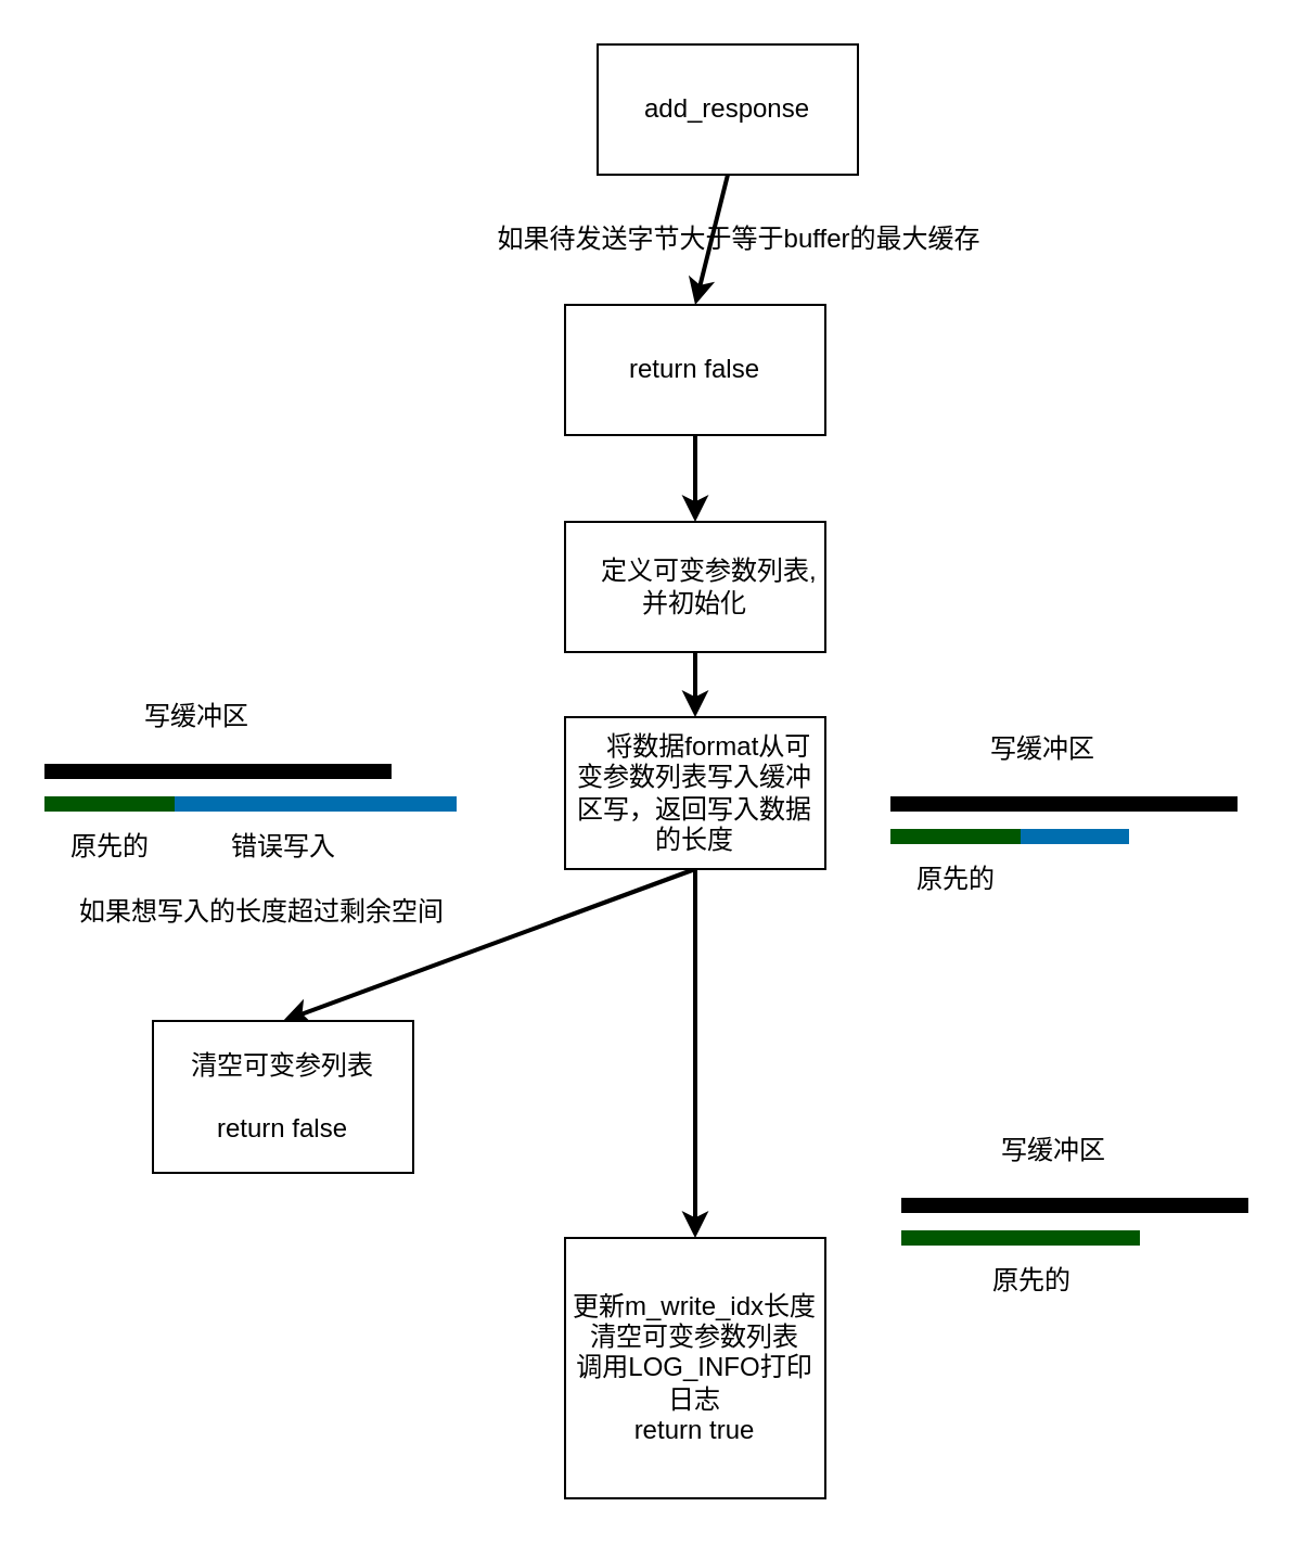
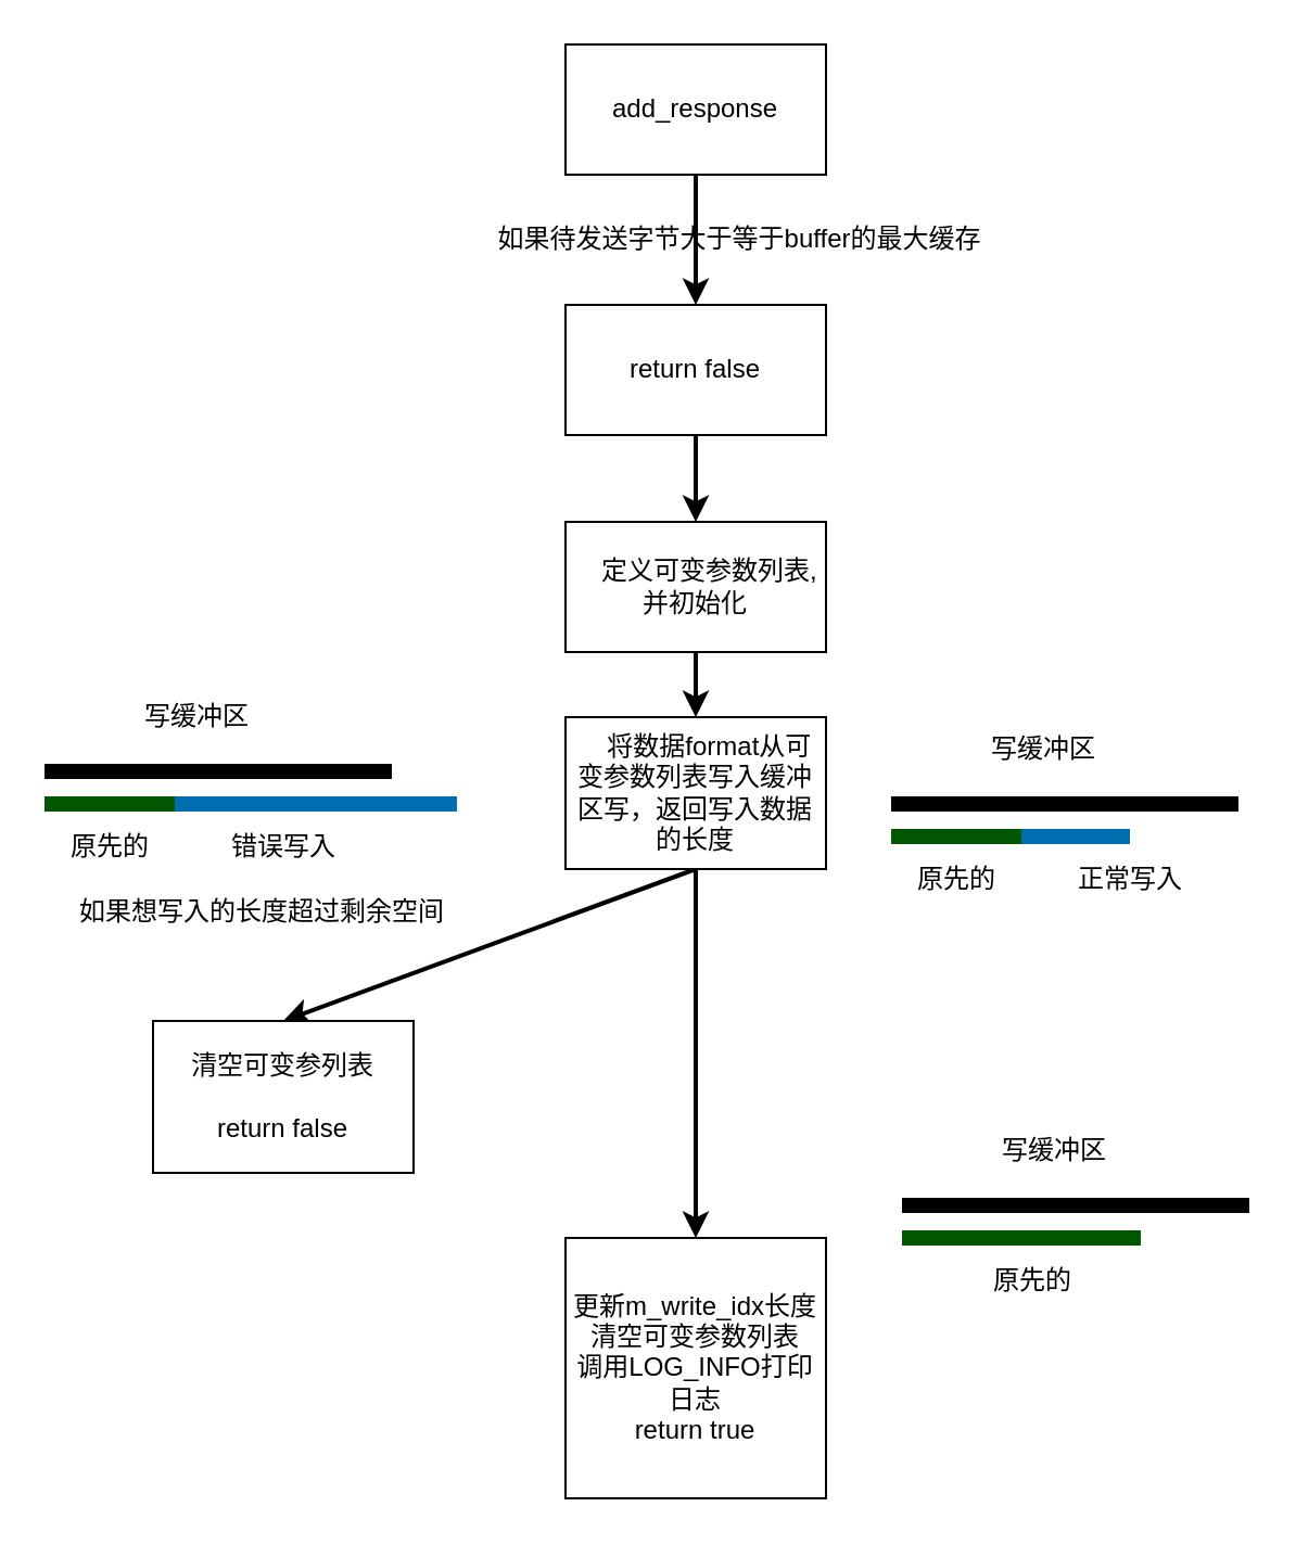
  <mxCell id="0" />
  <mxCell id="1" parent="0" />
  <mxCell id="2" style="edgeStyle=none;html=1;exitX=0.5;exitY=1;exitDx=0;exitDy=0;entryX=0.5;entryY=0;entryDx=0;entryDy=0;strokeColor=#000000;strokeWidth=2;" parent="1" source="3" target="5" edge="1"><mxGeometry relative="1" as="geometry" /></mxCell>
- <mxCell id="3" value="add_response" style="whiteSpace=wrap;html=1;" parent="1" vertex="1"><mxGeometry x="275" y="20" width="120" height="60" as="geometry" /></mxCell>
+ <mxCell id="3" value="add_response" style="whiteSpace=wrap;html=1;" parent="1" vertex="1"><mxGeometry x="260" y="20" width="120" height="60" as="geometry" /></mxCell>
  <mxCell id="4" style="edgeStyle=none;html=1;exitX=0.5;exitY=1;exitDx=0;exitDy=0;entryX=0.5;entryY=0;entryDx=0;entryDy=0;fontColor=#000000;strokeColor=#000000;strokeWidth=2;" parent="1" source="5" target="8" edge="1"><mxGeometry relative="1" as="geometry" /></mxCell>
  <mxCell id="5" value="return false" style="whiteSpace=wrap;html=1;" parent="1" vertex="1"><mxGeometry x="260" y="140" width="120" height="60" as="geometry" /></mxCell>
  <mxCell id="6" value="&lt;font color=&quot;#000000&quot;&gt;如果待发送字节大于等于buffer的最大缓存&lt;/font&gt;" style="text;html=1;align=center;verticalAlign=middle;resizable=0;points=[];autosize=1;strokeColor=none;fillColor=none;" parent="1" vertex="1"><mxGeometry x="220" y="100" width="240" height="20" as="geometry" /></mxCell>
  <mxCell id="7" style="edgeStyle=none;html=1;exitX=0.5;exitY=1;exitDx=0;exitDy=0;entryX=0.5;entryY=0;entryDx=0;entryDy=0;fontColor=#000000;strokeColor=#000000;strokeWidth=2;" parent="1" source="8" target="11" edge="1"><mxGeometry relative="1" as="geometry" /></mxCell>
  <mxCell id="8" value="&lt;div&gt;&amp;nbsp; &amp;nbsp; 定义可变参数列表,并初始化&lt;/div&gt;" style="whiteSpace=wrap;html=1;" parent="1" vertex="1"><mxGeometry x="260" y="240" width="120" height="60" as="geometry" /></mxCell>
  <mxCell id="9" style="edgeStyle=none;html=1;exitX=0.5;exitY=1;exitDx=0;exitDy=0;entryX=0.5;entryY=0;entryDx=0;entryDy=0;fontColor=#000000;strokeColor=#000000;strokeWidth=2;" parent="1" source="11" target="18" edge="1"><mxGeometry relative="1" as="geometry" /></mxCell>
  <mxCell id="10" style="edgeStyle=none;html=1;exitX=0.5;exitY=1;exitDx=0;exitDy=0;entryX=0.5;entryY=0;entryDx=0;entryDy=0;fontColor=#000000;strokeColor=#000000;strokeWidth=2;" parent="1" source="11" target="26" edge="1"><mxGeometry relative="1" as="geometry" /></mxCell>
  <mxCell id="11" value="&lt;div&gt;&amp;nbsp; &amp;nbsp; 将数据format从可变参数列表写入缓冲区写，返回写入数据的长度&lt;/div&gt;" style="whiteSpace=wrap;html=1;" parent="1" vertex="1"><mxGeometry x="260" y="330" width="120" height="70" as="geometry" /></mxCell>
  <mxCell id="12" value="" style="line;strokeWidth=7;html=1;fontColor=#000000;strokeColor=#000000;" parent="1" vertex="1"><mxGeometry x="410" y="365" width="160" height="10" as="geometry" /></mxCell>
  <mxCell id="13" value="" style="line;strokeWidth=7;html=1;fontColor=#ffffff;strokeColor=#005700;fillColor=#008a00;" parent="1" vertex="1"><mxGeometry x="410" y="375" width="60" height="20" as="geometry" /></mxCell>
  <mxCell id="14" value="" style="line;strokeWidth=7;html=1;fontColor=#ffffff;strokeColor=#006EAF;fillColor=#1ba1e2;" parent="1" vertex="1"><mxGeometry x="470" y="375" width="50" height="20" as="geometry" /></mxCell>
  <mxCell id="15" value="&lt;font color=&quot;#000000&quot;&gt;写缓冲区&lt;/font&gt;" style="text;html=1;align=center;verticalAlign=middle;resizable=0;points=[];autosize=1;strokeColor=none;fillColor=none;" parent="1" vertex="1"><mxGeometry x="450" y="335" width="60" height="20" as="geometry" /></mxCell>
+ <mxCell id="16" value="&lt;font color=&quot;#000000&quot;&gt;正常写入&lt;/font&gt;" style="text;html=1;align=center;verticalAlign=middle;resizable=0;points=[];autosize=1;strokeColor=none;fillColor=none;" parent="1" vertex="1"><mxGeometry x="490" y="395" width="60" height="20" as="geometry" /></mxCell>
  <mxCell id="17" value="&lt;font color=&quot;#000000&quot;&gt;原先的&lt;/font&gt;" style="text;html=1;align=center;verticalAlign=middle;resizable=0;points=[];autosize=1;strokeColor=none;fillColor=none;" parent="1" vertex="1"><mxGeometry x="415" y="395" width="50" height="20" as="geometry" /></mxCell>
  <mxCell id="18" value="清空可变参列表&lt;br&gt;&lt;br&gt;return false" style="whiteSpace=wrap;html=1;" parent="1" vertex="1"><mxGeometry x="70" y="470" width="120" height="70" as="geometry" /></mxCell>
  <mxCell id="19" value="&lt;font color=&quot;#000000&quot;&gt;如果想写入的长度超过剩余空间&lt;/font&gt;" style="text;html=1;align=center;verticalAlign=middle;resizable=0;points=[];autosize=1;strokeColor=none;fillColor=none;" parent="1" vertex="1"><mxGeometry x="30" y="410" width="180" height="20" as="geometry" /></mxCell>
  <mxCell id="20" value="" style="line;strokeWidth=7;html=1;fontColor=#000000;strokeColor=#000000;" parent="1" vertex="1"><mxGeometry x="20" y="350" width="160" height="10" as="geometry" /></mxCell>
  <mxCell id="21" value="" style="line;strokeWidth=7;html=1;fontColor=#ffffff;strokeColor=#005700;fillColor=#008a00;" parent="1" vertex="1"><mxGeometry x="20" y="360" width="60" height="20" as="geometry" /></mxCell>
  <mxCell id="22" value="" style="line;strokeWidth=7;html=1;fontColor=#ffffff;strokeColor=#006EAF;fillColor=#1ba1e2;" parent="1" vertex="1"><mxGeometry x="80" y="360" width="130" height="20" as="geometry" /></mxCell>
  <mxCell id="23" value="&lt;font color=&quot;#000000&quot;&gt;写缓冲区&lt;/font&gt;" style="text;html=1;align=center;verticalAlign=middle;resizable=0;points=[];autosize=1;strokeColor=none;fillColor=none;" parent="1" vertex="1"><mxGeometry x="60" y="320" width="60" height="20" as="geometry" /></mxCell>
  <mxCell id="24" value="&lt;font color=&quot;#000000&quot;&gt;错误写入&lt;/font&gt;" style="text;html=1;align=center;verticalAlign=middle;resizable=0;points=[];autosize=1;strokeColor=none;fillColor=none;" parent="1" vertex="1"><mxGeometry x="100" y="380" width="60" height="20" as="geometry" /></mxCell>
  <mxCell id="25" value="&lt;font color=&quot;#000000&quot;&gt;原先的&lt;/font&gt;" style="text;html=1;align=center;verticalAlign=middle;resizable=0;points=[];autosize=1;strokeColor=none;fillColor=none;" parent="1" vertex="1"><mxGeometry x="25" y="380" width="50" height="20" as="geometry" /></mxCell>
  <mxCell id="26" value="更新m_write_idx长度&lt;br&gt;清空可变参数列表&lt;br&gt;调用LOG_INFO打印日志&lt;br&gt;return true" style="whiteSpace=wrap;html=1;" parent="1" vertex="1"><mxGeometry x="260" y="570" width="120" height="120" as="geometry" /></mxCell>
  <mxCell id="27" value="" style="line;strokeWidth=7;html=1;fontColor=#000000;strokeColor=#000000;" parent="1" vertex="1"><mxGeometry x="415" y="550" width="160" height="10" as="geometry" /></mxCell>
  <mxCell id="28" value="" style="line;strokeWidth=7;html=1;fontColor=#ffffff;strokeColor=#005700;fillColor=#008a00;" parent="1" vertex="1"><mxGeometry x="415" y="560" width="60" height="20" as="geometry" /></mxCell>
  <mxCell id="29" value="" style="line;strokeWidth=7;html=1;fontColor=#ffffff;strokeColor=#005700;fillColor=#008a00;" parent="1" vertex="1"><mxGeometry x="475" y="560" width="50" height="20" as="geometry" /></mxCell>
  <mxCell id="30" value="&lt;font color=&quot;#000000&quot;&gt;写缓冲区&lt;/font&gt;" style="text;html=1;align=center;verticalAlign=middle;resizable=0;points=[];autosize=1;strokeColor=none;fillColor=none;" parent="1" vertex="1"><mxGeometry x="455" y="520" width="60" height="20" as="geometry" /></mxCell>
  <mxCell id="31" value="&lt;font color=&quot;#000000&quot;&gt;原先的&lt;/font&gt;" style="text;html=1;align=center;verticalAlign=middle;resizable=0;points=[];autosize=1;strokeColor=none;fillColor=none;" parent="1" vertex="1"><mxGeometry x="450" y="580" width="50" height="20" as="geometry" /></mxCell>
